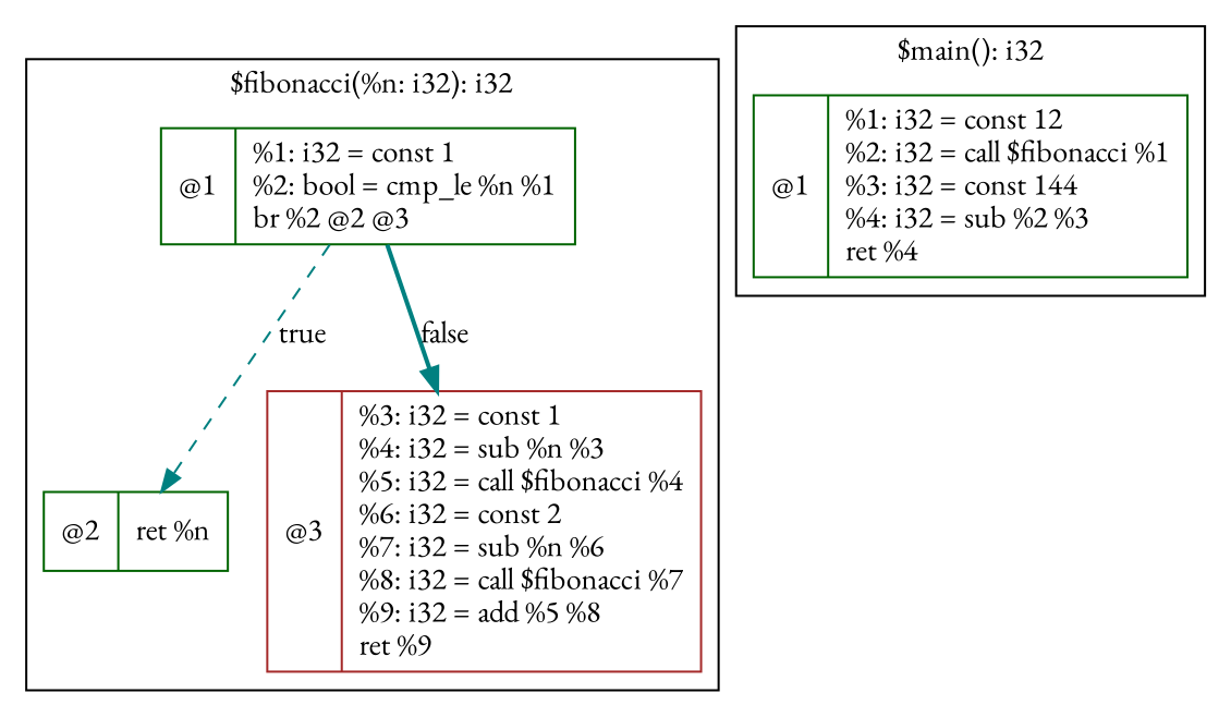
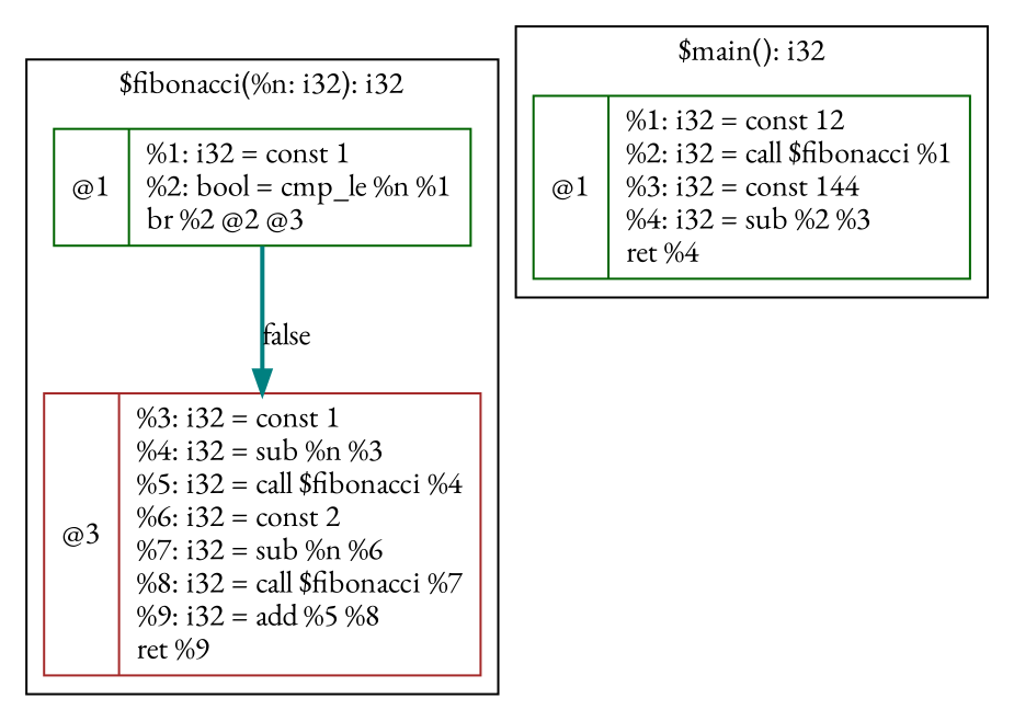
  digraph {
    fontname="EB Garamond"
    node [shape=record color=darkgreen fontname="EB Garamond"]
    edge [color=teal fontname="EB Garamond"]
    n1 [label="@1|%1: i32 = const 1\l%2: bool = cmp_le %n %1\lbr %2 @2 @3\l"]
-   n2 [label="@2|ret %n\l"]
    n3 [label="@3|%3: i32 = const 1\l%4: i32 = sub %n %3\l%5: i32 = call $fibonacci %4\l%6: i32 = const 2\l%7: i32 = sub %n %6\l%8: i32 = call $fibonacci %7\l%9: i32 = add %5 %8\lret %9\l" color=brown]
    n4 [label="@1|%1: i32 = const 12\l%2: i32 = call $fibonacci %1\l%3: i32 = const 144\l%4: i32 = sub %2 %3\lret %4\l"]
    subgraph cluster_1 {
      label="$fibonacci(%n: i32): i32"
      n1
-     n2
      n3
    }
    subgraph cluster_2 {
      label="$main(): i32"
      n4
    }
-   n1 -> n2 [label=true style=dashed]
    n1 -> n3 [label=false style=bold]
  }
